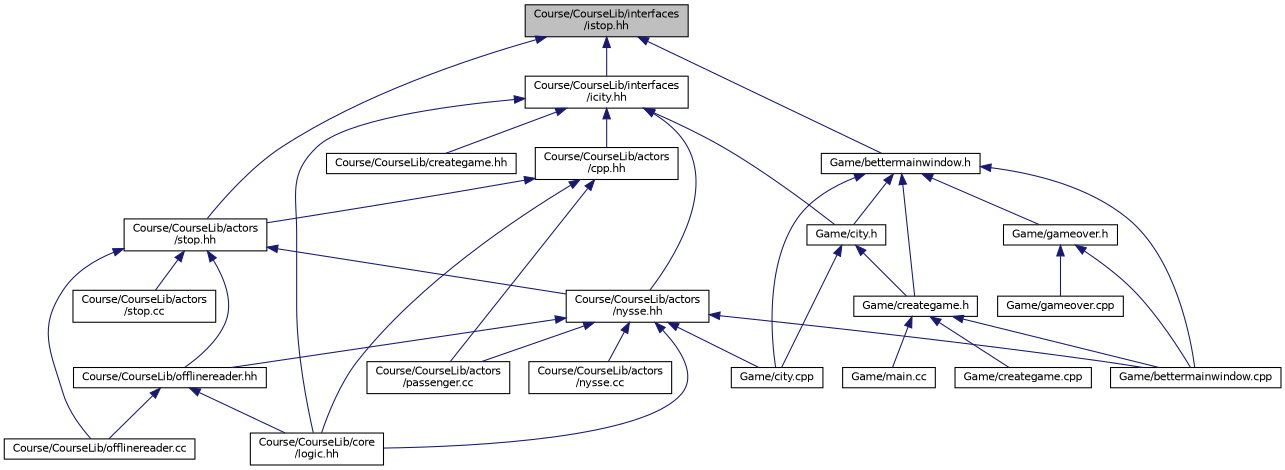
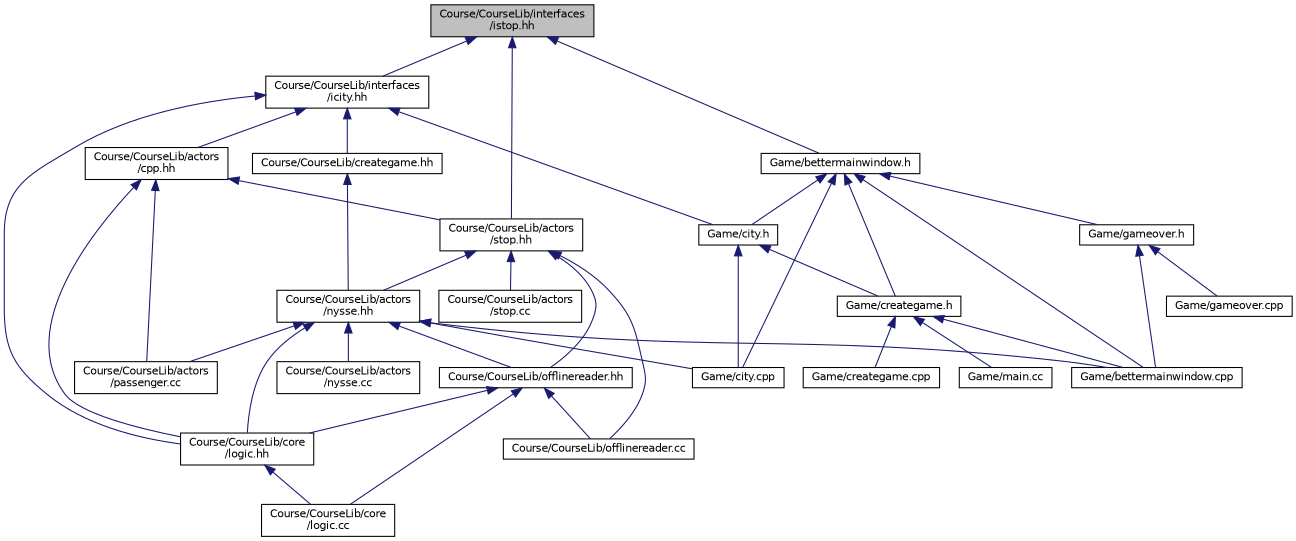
  digraph {
    node [color=black fillcolor=white fontname=Helvetica fontsize=10 shape=record style=filled]
    edge [color=midnightblue dir=back fontname=Helvetica fontsize=10 labelfontname=Helvetica labelfontsize=10 style=solid]
    n1 [fillcolor=grey75 fontcolor=black height=0.2 label="Course/CourseLib/interfaces\l/istop.hh" width=0.4]
    n2 [height=0.2 label="Course/CourseLib/actors\l/stop.hh" width=0.4]
    n3 [height=0.2 label="Course/CourseLib/interfaces\l/icity.hh" width=0.4]
    n4 [height=0.2 label="Game/bettermainwindow.h" width=0.4]
    n5 [height=0.2 label="Course/CourseLib/actors\l/nysse.hh" width=0.4]
    n6 [height=0.2 label="Course/CourseLib/offlinereader.hh" width=0.4]
    n7 [height=0.2 label="Course/CourseLib/offlinereader.cc" width=0.4]
    n8 [height=0.2 label="Course/CourseLib/actors\l/stop.cc" width=0.4]
    n9 [height=0.2 label="Course/CourseLib/core\l/logic.hh" width=0.4]
    n10 [height=0.2 label="Course/CourseLib/actors\l/cpp.hh" width=0.4]
    n11 [height=0.2 label="Course/CourseLib/creategame.hh" width=0.4]
    n12 [height=0.2 label="Game/city.h" width=0.4]
    n13 [height=0.2 label="Game/bettermainwindow.cpp" width=0.4]
    n14 [height=0.2 label="Game/city.cpp" width=0.4]
    n15 [height=0.2 label="Game/creategame.h" width=0.4]
    n16 [height=0.2 label="Game/gameover.h" width=0.4]
    n17 [height=0.2 label="Course/CourseLib/actors\l/nysse.cc" width=0.4]
    n18 [height=0.2 label="Course/CourseLib/actors\l/passenger.cc" width=0.4]
+   n19 [height=0.2 label="Course/CourseLib/core\l/logic.cc" width=0.4]
    n20 [height=0.2 label="Game/creategame.cpp" width=0.4]
    n21 [height=0.2 label="Game/main.cc" width=0.4]
    n22 [height=0.2 label="Game/gameover.cpp" width=0.4]
    n1 -> n2
    n1 -> n3
    n1 -> n4
    n2 -> n5
    n2 -> n6
    n2 -> n7
    n2 -> n8
-   n3 -> n5
+   n11 -> n5
    n3 -> n9
    n3 -> n10
    n3 -> n11
    n3 -> n12
    n4 -> n12
    n4 -> n13
    n4 -> n14
    n4 -> n15
    n4 -> n16
    n5 -> n6
    n5 -> n9
    n5 -> n13
    n5 -> n14
    n5 -> n17
    n5 -> n18
    n6 -> n7
    n6 -> n9
+   n6 -> n19
+   n9 -> n19
    n10 -> n2
    n10 -> n9
    n10 -> n18
    n12 -> n14
    n12 -> n15
    n15 -> n13
    n15 -> n20
    n15 -> n21
    n16 -> n13
    n16 -> n22
  }
